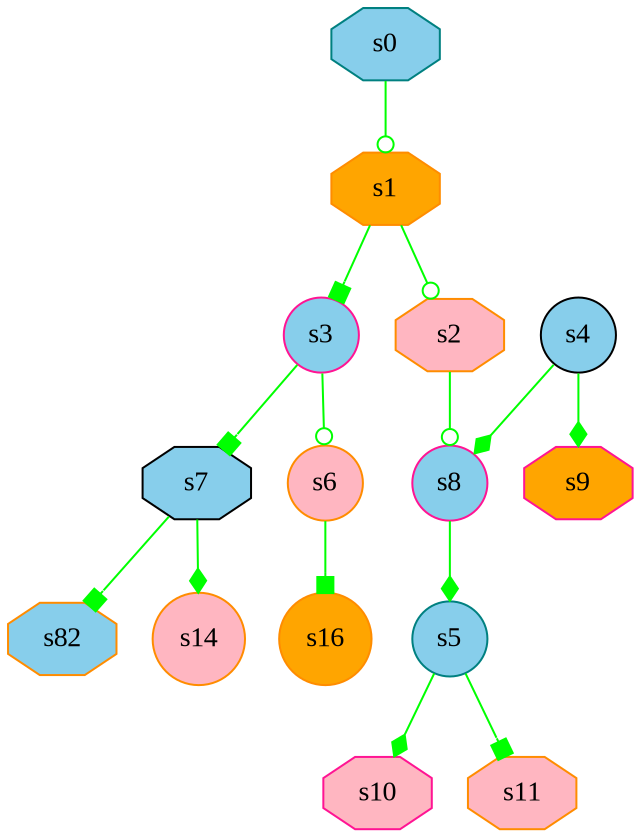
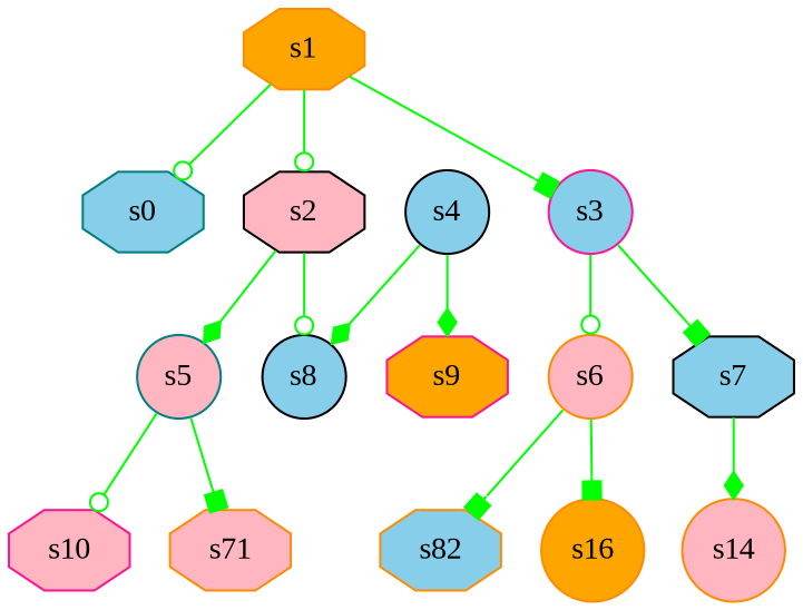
  digraph {
    fontname="Liberation Serif"
    node [color=darkorange fillcolor=skyblue fontname="Liberation Serif" shape=octagon style=filled]
    edge [arrowhead=box color=green fontname="Liberation Serif"]
    s0 [color=teal]
    s1 [fillcolor=orange]
-   s2 [fillcolor=lightpink]
+   s2 [color=black fillcolor=lightpink]
    s3 [color=deeppink shape=circle]
-   s5 [color=teal shape=circle]
-   s8 [color=deeppink shape=circle]
+   s5 [color=teal fillcolor=lightpink shape=circle]
+   s8 [color=black shape=circle]
    s6 [fillcolor=lightpink shape=circle]
    s7 [color=black]
    s4 [color=black shape=circle]
    s9 [color=deeppink fillcolor=orange]
    s10 [color=deeppink fillcolor=lightpink]
-   s11 [fillcolor=lightpink]
+   s11 [fillcolor=lightpink label=s71]
    n13 [label=s82]
    n14 [fillcolor=orange label=s16 shape=circle]
    s14 [fillcolor=lightpink shape=circle]
-   s0 -> s1 [arrowhead=odot]
+   s1 -> s0 [arrowhead=odot]
    s1 -> s2 [arrowhead=odot]
    s1 -> s3
-   s8 -> s5 [arrowhead=diamond]
+   s2 -> s5 [arrowhead=diamond]
    s2 -> s8 [arrowhead=odot]
    s3 -> s6 [arrowhead=odot]
    s3 -> s7
-   s5 -> s10 [arrowhead=diamond]
+   s5 -> s10 [arrowhead=odot]
    s5 -> s11
-   s7 -> n13
+   s6 -> n13
    s6 -> n14
    s7 -> s14 [arrowhead=diamond]
    s4 -> s8 [arrowhead=diamond]
    s4 -> s9 [arrowhead=diamond]
  }
